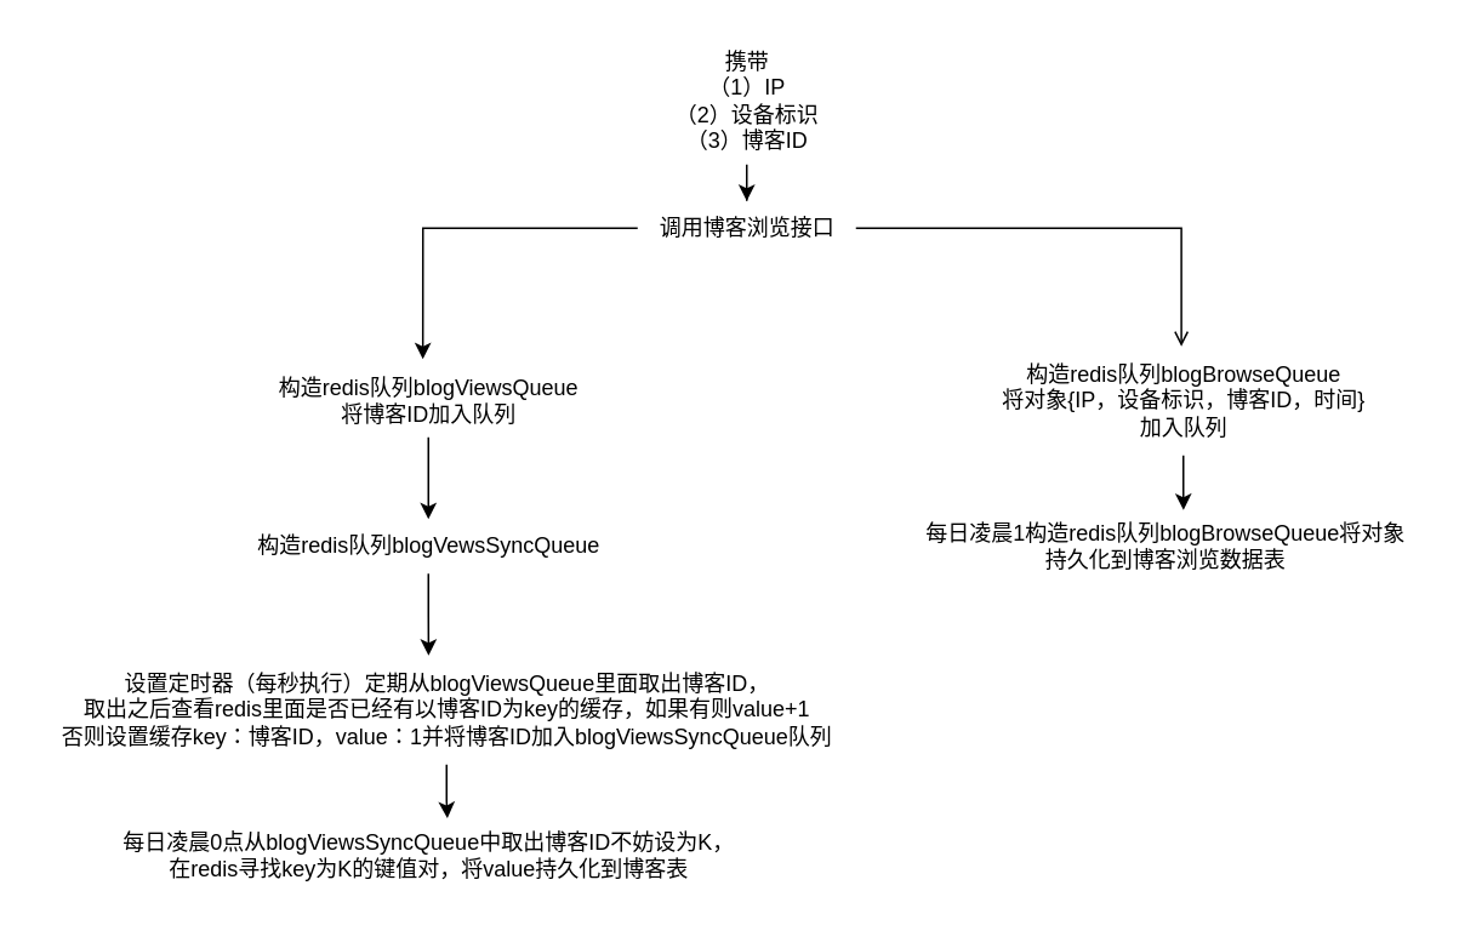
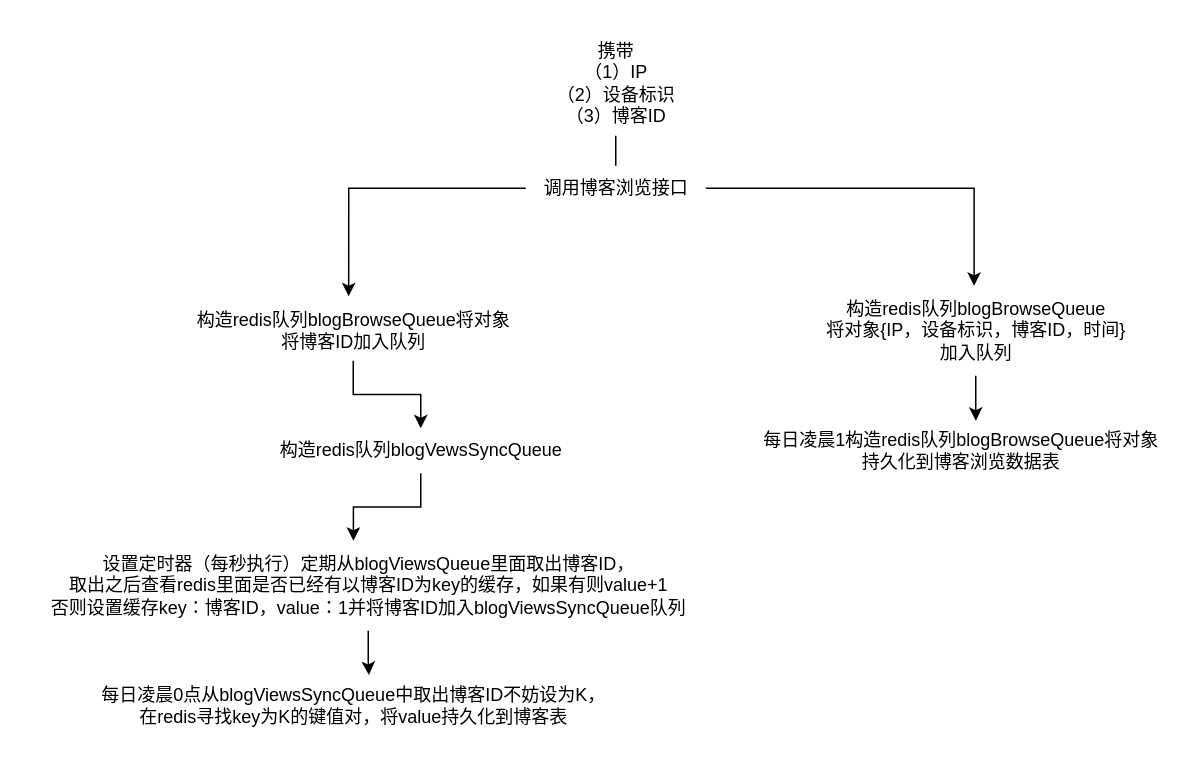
  <mxCell id="0" />
  <mxCell id="1" parent="0" />
- <mxCell id="2" style="edgeStyle=orthogonalEdgeStyle;rounded=0;orthogonalLoop=1;jettySize=auto;html=1;entryX=0.495;entryY=0;entryDx=0;entryDy=0;entryPerimeter=0;endArrow=open;" edge="1" parent="1" source="4" target="15"><mxGeometry relative="1" as="geometry" /></mxCell>
+ <mxCell id="2" style="edgeStyle=orthogonalEdgeStyle;rounded=0;orthogonalLoop=1;jettySize=auto;html=1;entryX=0.495;entryY=0;entryDx=0;entryDy=0;entryPerimeter=0;" edge="1" parent="1" source="4" target="15"><mxGeometry relative="1" as="geometry" /></mxCell>
  <mxCell id="3" style="edgeStyle=orthogonalEdgeStyle;rounded=0;orthogonalLoop=1;jettySize=auto;html=1;entryX=0.484;entryY=-0.075;entryDx=0;entryDy=0;entryPerimeter=0;" edge="1" parent="1" source="4" target="8"><mxGeometry relative="1" as="geometry"><Array as="points"><mxPoint x="232" y="125" /></Array></mxGeometry></mxCell>
  <mxCell id="4" value="调用博客浏览接口" style="text;html=1;align=center;verticalAlign=middle;resizable=0;points=[];autosize=1;strokeColor=none;fillColor=none;" vertex="1" parent="1"><mxGeometry x="350" y="110" width="120" height="30" as="geometry" /></mxCell>
- <mxCell id="5" style="edgeStyle=orthogonalEdgeStyle;rounded=0;orthogonalLoop=1;jettySize=auto;html=1;" edge="1" parent="1" source="6" target="4"><mxGeometry relative="1" as="geometry" /></mxCell>
+ <mxCell id="5" style="edgeStyle=orthogonalEdgeStyle;rounded=0;orthogonalLoop=1;jettySize=auto;html=1;endArrow=none;" edge="1" parent="1" source="6" target="4"><mxGeometry relative="1" as="geometry" /></mxCell>
  <mxCell id="6" value="携带&lt;br&gt;（1）IP&lt;br&gt;（2）设备标识&lt;br&gt;（3）博客ID" style="text;html=1;align=center;verticalAlign=middle;resizable=0;points=[];autosize=1;strokeColor=none;fillColor=none;" vertex="1" parent="1"><mxGeometry x="360" y="20" width="100" height="70" as="geometry" /></mxCell>
  <mxCell id="7" style="edgeStyle=orthogonalEdgeStyle;rounded=0;orthogonalLoop=1;jettySize=auto;html=1;" edge="1" parent="1" source="8" target="12"><mxGeometry relative="1" as="geometry" /></mxCell>
- <mxCell id="8" value="构造redis队列blogViewsQueue&lt;br&gt;将博客ID加入队列" style="text;html=1;align=center;verticalAlign=middle;resizable=0;points=[];autosize=1;strokeColor=none;fillColor=none;" vertex="1" parent="1"><mxGeometry y="200" width="190" height="40" as="geometry" x="140" /></mxCell>
+ <mxCell id="8" value="构造redis队列blogBrowseQueue将对象&lt;br&gt;将博客ID加入队列" style="text;html=1;align=center;verticalAlign=middle;resizable=0;points=[];autosize=1;strokeColor=none;fillColor=none;" vertex="1" parent="1"><mxGeometry y="200" width="190" height="40" as="geometry" x="140" /></mxCell>
  <mxCell id="9" style="edgeStyle=orthogonalEdgeStyle;rounded=0;orthogonalLoop=1;jettySize=auto;html=1;entryX=0.529;entryY=-0.012;entryDx=0;entryDy=0;entryPerimeter=0;" edge="1" parent="1" source="10" target="13"><mxGeometry relative="1" as="geometry" /></mxCell>
  <mxCell id="10" value="设置定时器（每秒执行）定期从blogViewsQueue里面取出博客ID，&lt;br&gt;取出之后查看redis里面是否已经有以博客ID为key的缓存，如果有则value+1&lt;br&gt;否则设置缓存key：博客ID，value：1并将博客ID加入blogViewsSyncQueue队列" style="text;html=1;align=center;verticalAlign=middle;resizable=0;points=[];autosize=1;strokeColor=none;fillColor=none;" vertex="1" parent="1"><mxGeometry x="20" y="360" width="450" height="60" as="geometry" /></mxCell>
  <mxCell id="11" style="edgeStyle=orthogonalEdgeStyle;rounded=0;orthogonalLoop=1;jettySize=auto;html=1;entryX=0.478;entryY=0;entryDx=0;entryDy=0;entryPerimeter=0;" edge="1" parent="1" source="12" target="10"><mxGeometry relative="1" as="geometry" /></mxCell>
- <mxCell id="12" value="构造redis队列blogVewsSyncQueue" style="text;html=1;align=center;verticalAlign=middle;resizable=0;points=[];autosize=1;strokeColor=none;fillColor=none;" vertex="1" parent="1"><mxGeometry x="130" y="285" width="210" height="30" as="geometry" /></mxCell>
+ <mxCell id="12" value="构造redis队列blogVewsSyncQueue" style="text;html=1;align=center;verticalAlign=middle;resizable=0;points=[];autosize=1;strokeColor=none;fillColor=none;" vertex="1" parent="1"><mxGeometry x="175" y="285" width="210" height="30" as="geometry" /></mxCell>
  <mxCell id="13" value="每日凌晨0点从blogViewsSyncQueue中取出博客ID不妨设为K，&lt;br&gt;在redis寻找key为K的键值对，将value持久化到博客表" style="text;html=1;align=center;verticalAlign=middle;resizable=0;points=[];autosize=1;strokeColor=none;fillColor=none;" vertex="1" parent="1"><mxGeometry x="55" y="450" width="360" height="40" as="geometry" /></mxCell>
  <mxCell id="14" style="edgeStyle=orthogonalEdgeStyle;rounded=0;orthogonalLoop=1;jettySize=auto;html=1;entryX=0.536;entryY=0;entryDx=0;entryDy=0;entryPerimeter=0;" edge="1" parent="1" source="15" target="16"><mxGeometry relative="1" as="geometry" /></mxCell>
  <mxCell id="15" value="构造redis队列blogBrowseQueue&lt;br style=&quot;border-color: var(--border-color);&quot;&gt;将对象{IP，设备标识，博客ID，时间}&lt;br style=&quot;border-color: var(--border-color);&quot;&gt;加入队列" style="text;html=1;align=center;verticalAlign=middle;resizable=0;points=[];autosize=1;strokeColor=none;fillColor=none;" vertex="1" parent="1"><mxGeometry x="540" y="190" width="220" height="60" as="geometry" /></mxCell>
  <mxCell id="16" value="每日凌晨1构造redis队列blogBrowseQueue将对象&lt;br&gt;持久化到博客浏览数据表" style="text;html=1;align=center;verticalAlign=middle;resizable=0;points=[];autosize=1;strokeColor=none;fillColor=none;" vertex="1" parent="1"><mxGeometry x="500" y="280" width="280" height="40" as="geometry" /></mxCell>
